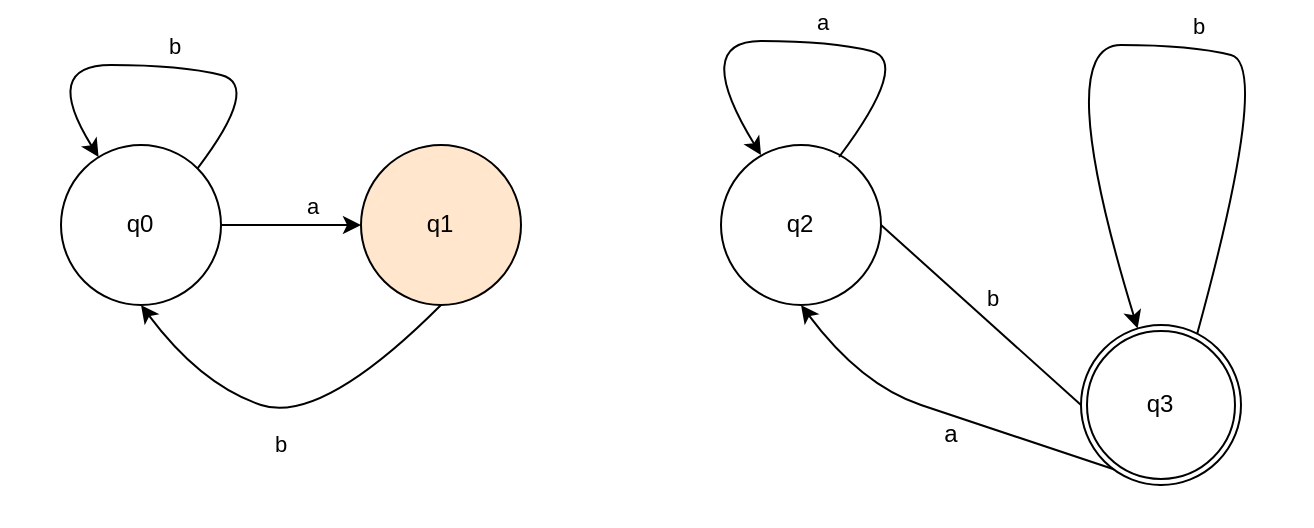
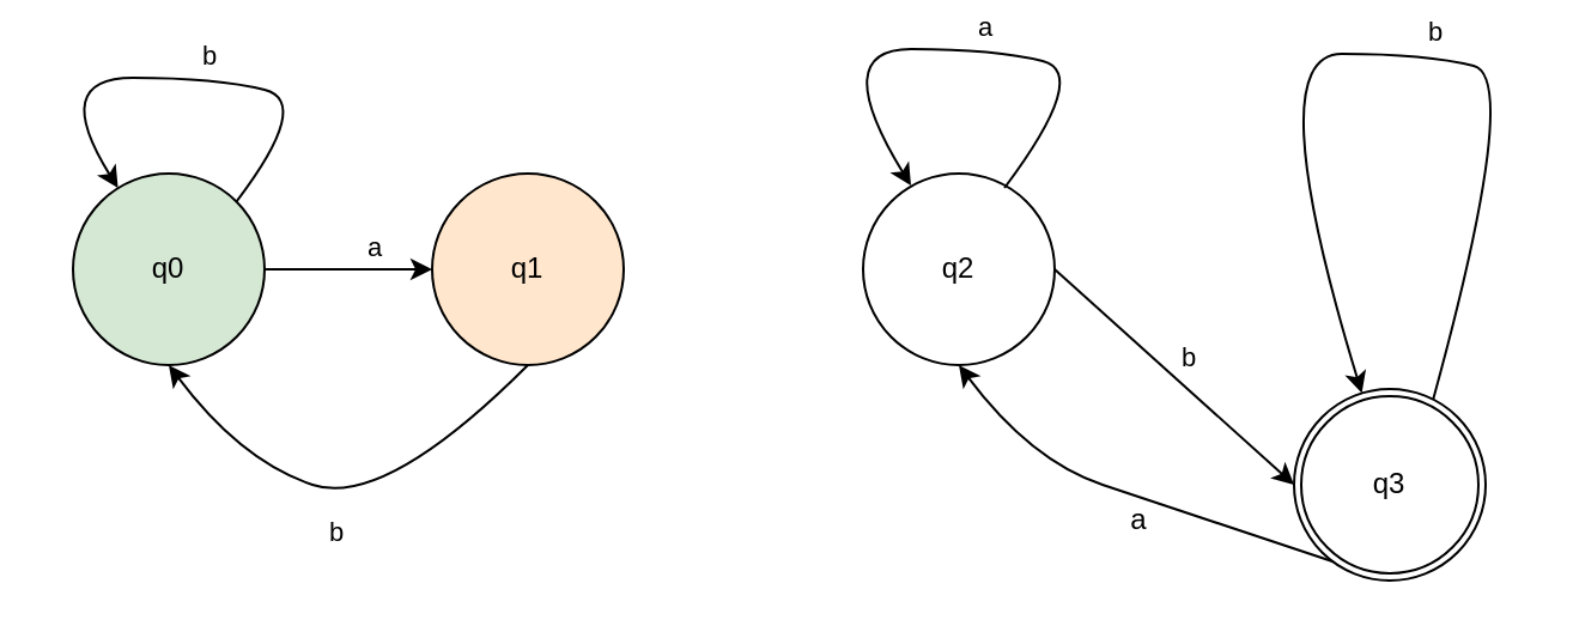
  <mxCell id="0" />
  <mxCell id="1" parent="0" />
- <mxCell id="2" value="q0" style="ellipse;whiteSpace=wrap;html=1;aspect=fixed;" vertex="1" parent="1"><mxGeometry x="30" y="72" width="80" height="80" as="geometry" /></mxCell>
+ <mxCell id="2" value="q0" style="ellipse;whiteSpace=wrap;html=1;aspect=fixed;fillColor=#d5e8d4;" vertex="1" parent="1"><mxGeometry x="30" y="72" width="80" height="80" as="geometry" /></mxCell>
  <mxCell id="3" value="q1" style="ellipse;whiteSpace=wrap;html=1;aspect=fixed;fillColor=#ffe6cc;" vertex="1" parent="1"><mxGeometry x="180" y="72" width="80" height="80" as="geometry" /></mxCell>
  <mxCell id="4" value="q2" style="ellipse;whiteSpace=wrap;html=1;aspect=fixed;" vertex="1" parent="1"><mxGeometry x="360" y="72" width="80" height="80" as="geometry" /></mxCell>
  <mxCell id="5" value="" style="curved=1;endArrow=classic;html=1;rounded=0;exitX=1;exitY=0;exitDx=0;exitDy=0;" edge="1" parent="1" source="2" target="2"><mxGeometry width="50" height="50" relative="1" as="geometry"><mxPoint x="20" y="82" as="sourcePoint" /><mxPoint x="70" y="32" as="targetPoint" /><Array as="points"><mxPoint x="130" y="42" /><mxPoint x="90" y="32" /><mxPoint x="20" y="32" /></Array></mxGeometry></mxCell>
  <mxCell id="6" value="b" style="edgeLabel;html=1;align=center;verticalAlign=middle;resizable=0;points=[];" vertex="1" connectable="0" parent="5"><mxGeometry x="-0.112" y="1" relative="1" as="geometry"><mxPoint y="-11" as="offset" /></mxGeometry></mxCell>
  <mxCell id="7" value="" style="endArrow=classic;html=1;rounded=0;exitX=1;exitY=0.5;exitDx=0;exitDy=0;entryX=0;entryY=0.5;entryDx=0;entryDy=0;" edge="1" parent="1" source="2" target="3"><mxGeometry width="50" height="50" relative="1" as="geometry"><mxPoint x="120" y="152" as="sourcePoint" /><mxPoint x="170" y="102" as="targetPoint" /></mxGeometry></mxCell>
  <mxCell id="8" value="a" style="edgeLabel;html=1;align=center;verticalAlign=middle;resizable=0;points=[];" vertex="1" connectable="0" parent="7"><mxGeometry x="0.286" y="-3" relative="1" as="geometry"><mxPoint y="-13" as="offset" /></mxGeometry></mxCell>
- <mxCell id="9" value="b" style="endArrow=none;html=1;rounded=0;exitX=1;exitY=0.5;exitDx=0;exitDy=0;entryX=0;entryY=0.5;entryDx=0;entryDy=0;" edge="1" parent="1" source="4" target="18"><mxGeometry y="10" width="50" height="50" relative="1" as="geometry"><mxPoint x="390" y="152" as="sourcePoint" /><mxPoint x="540" y="112" as="targetPoint" /><mxPoint as="offset" /></mxGeometry></mxCell>
+ <mxCell id="9" value="b" style="endArrow=classic;html=1;rounded=0;exitX=1;exitY=0.5;exitDx=0;exitDy=0;entryX=0;entryY=0.5;entryDx=0;entryDy=0;" edge="1" parent="1" source="4" target="18"><mxGeometry y="10" width="50" height="50" relative="1" as="geometry"><mxPoint x="390" y="152" as="sourcePoint" /><mxPoint x="540" y="112" as="targetPoint" /><mxPoint as="offset" /></mxGeometry></mxCell>
  <mxCell id="10" value="" style="curved=1;endArrow=classic;html=1;rounded=0;exitX=0.5;exitY=1;exitDx=0;exitDy=0;entryX=0.5;entryY=1;entryDx=0;entryDy=0;" edge="1" parent="1" source="3" target="2"><mxGeometry width="50" height="50" relative="1" as="geometry"><mxPoint x="110" y="212" as="sourcePoint" /><mxPoint x="160" y="162" as="targetPoint" /><Array as="points"><mxPoint x="160" y="212" /><mxPoint x="100" y="192" /></Array></mxGeometry></mxCell>
  <mxCell id="11" value="b" style="edgeLabel;html=1;align=center;verticalAlign=middle;resizable=0;points=[];" vertex="1" connectable="0" parent="10"><mxGeometry x="0.026" y="-3" relative="1" as="geometry"><mxPoint x="-5" y="18" as="offset" /></mxGeometry></mxCell>
  <mxCell id="12" value="" style="curved=1;endArrow=classic;html=1;rounded=0;exitX=0.5;exitY=1;exitDx=0;exitDy=0;" edge="1" parent="1" source="18"><mxGeometry width="50" height="50" relative="1" as="geometry"><mxPoint x="580" y="152" as="sourcePoint" /><mxPoint x="400" y="152" as="targetPoint" /><Array as="points"><mxPoint x="490" y="212" /><mxPoint x="430" y="192" /></Array></mxGeometry></mxCell>
  <mxCell id="13" value="a" style="text;html=1;align=center;verticalAlign=middle;resizable=0;points=[];autosize=1;strokeColor=none;fillColor=none;" vertex="1" parent="1"><mxGeometry x="460" y="202" width="30" height="30" as="geometry" /></mxCell>
  <mxCell id="14" value="" style="curved=1;endArrow=classic;html=1;rounded=0;exitX=0.738;exitY=0.075;exitDx=0;exitDy=0;exitPerimeter=0;entryX=0.25;entryY=0.063;entryDx=0;entryDy=0;entryPerimeter=0;" edge="1" parent="1" source="4" target="4"><mxGeometry width="50" height="50" relative="1" as="geometry"><mxPoint x="423" y="72" as="sourcePoint" /><mxPoint x="374" y="66" as="targetPoint" /><Array as="points"><mxPoint x="455" y="30" /><mxPoint x="415" y="20" /><mxPoint x="345" y="20" /></Array></mxGeometry></mxCell>
  <mxCell id="15" value="a" style="edgeLabel;html=1;align=center;verticalAlign=middle;resizable=0;points=[];" vertex="1" connectable="0" parent="14"><mxGeometry x="-0.112" y="1" relative="1" as="geometry"><mxPoint y="-11" as="offset" /></mxGeometry></mxCell>
  <mxCell id="16" value="" style="curved=1;endArrow=classic;html=1;rounded=0;exitX=0.725;exitY=0.059;exitDx=0;exitDy=0;exitPerimeter=0;" edge="1" parent="1" source="18" target="18"><mxGeometry width="50" height="50" relative="1" as="geometry"><mxPoint x="608.284" y="83.716" as="sourcePoint" /><mxPoint x="551.716" y="83.716" as="targetPoint" /><Array as="points"><mxPoint x="635" y="32" /><mxPoint x="595" y="22" /><mxPoint x="525" y="22" /></Array></mxGeometry></mxCell>
  <mxCell id="17" value="b" style="edgeLabel;html=1;align=center;verticalAlign=middle;resizable=0;points=[];" vertex="1" connectable="0" parent="16"><mxGeometry x="-0.112" y="1" relative="1" as="geometry"><mxPoint y="-11" as="offset" /></mxGeometry></mxCell>
  <mxCell id="18" value="q3" style="ellipse;shape=doubleEllipse;margin=3;whiteSpace=wrap;html=1;align=center;" vertex="1" parent="1"><mxGeometry x="540" y="162" width="80" height="80" as="geometry" /></mxCell>
